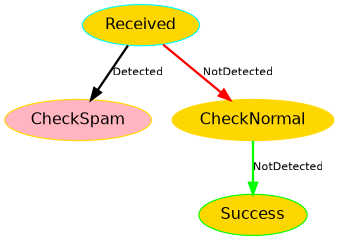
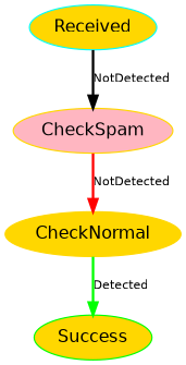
  digraph {
    fontname="DejaVu Sans"
    node [color=gold fillcolor=gold fontname="DejaVu Sans" style=filled]
    edge [fontname="DejaVu Sans" fontsize=10 style=bold]
    Received [color=cyan]
    CheckSpam [fillcolor=lightpink]
    CheckNormal
    Success [color=green]
-   Received -> CheckSpam [label=Detected]
-   Received -> CheckNormal [color=red label=NotDetected]
-   CheckNormal -> Success [color=green label=NotDetected]
+   Received -> CheckSpam [label=NotDetected]
+   CheckSpam -> CheckNormal [color=red label=NotDetected]
+   CheckNormal -> Success [color=green label=Detected]
  }
